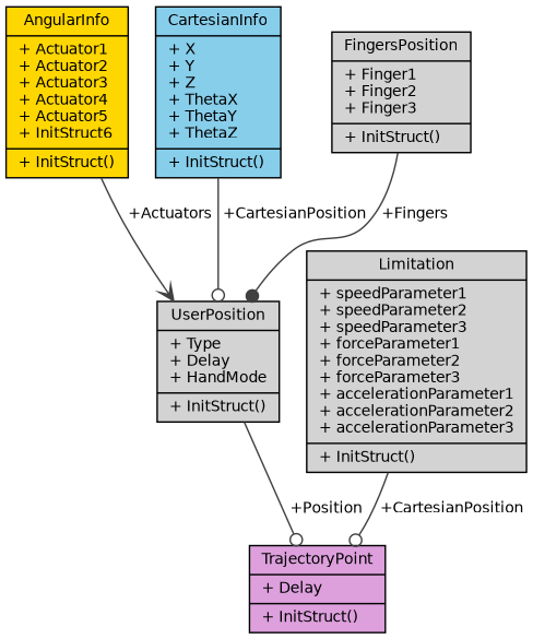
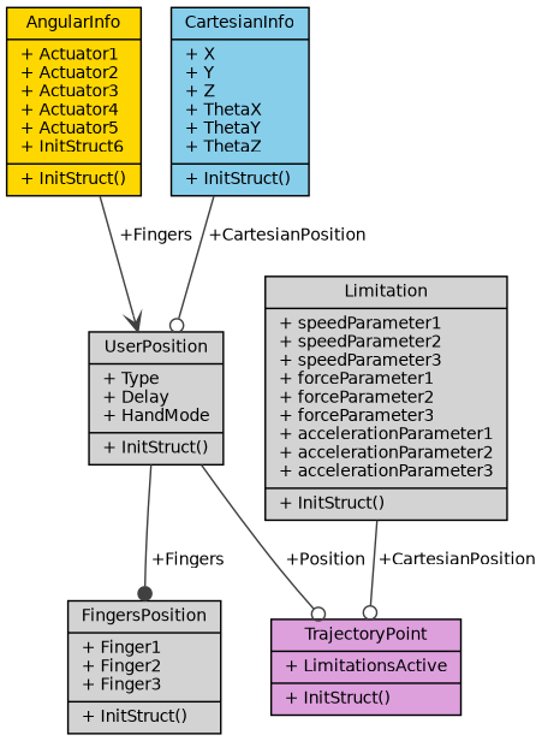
  digraph {
    node [color=black fillcolor=lightgrey fontname=Helvetica fontsize=10 shape=record style=filled]
    edge [arrowhead=odot color=grey25 fontname=Helvetica fontsize=10 labelfontname=Helvetica labelfontsize=10 style=solid]
-   n1 [fillcolor=plum fontcolor=black height=0.2 label="{TrajectoryPoint\n|+ Delay\l|+ InitStruct()\l}" width=0.4]
+   n1 [fillcolor=plum fontcolor=black height=0.2 label="{TrajectoryPoint\n|+ LimitationsActive\l|+ InitStruct()\l}" width=0.4]
    n2 [height=0.2 label="{UserPosition\n|+ Type\l+ Delay\l+ HandMode\l|+ InitStruct()\l}" width=0.4]
    n3 [fillcolor=gold height=0.2 label="{AngularInfo\n|+ Actuator1\l+ Actuator2\l+ Actuator3\l+ Actuator4\l+ Actuator5\l+ InitStruct6\l|+ InitStruct()\l}" width=0.4]
    n4 [fillcolor=skyblue height=0.2 label="{CartesianInfo\n|+ X\l+ Y\l+ Z\l+ ThetaX\l+ ThetaY\l+ ThetaZ\l|+ InitStruct()\l}" width=0.4]
    n5 [height=0.2 label="{FingersPosition\n|+ Finger1\l+ Finger2\l+ Finger3\l|+ InitStruct()\l}" width=0.4]
    n6 [height=0.2 label="{Limitation\n|+ speedParameter1\l+ speedParameter2\l+ speedParameter3\l+ forceParameter1\l+ forceParameter2\l+ forceParameter3\l+ accelerationParameter1\l+ accelerationParameter2\l+ accelerationParameter3\l|+ InitStruct()\l}" width=0.4]
    n2 -> n1 [label=" +Position"]
-   n3 -> n2 [arrowhead=vee label=" +Actuators"]
+   n3 -> n2 [arrowhead=vee label=" +Fingers"]
    n4 -> n2 [label=" +CartesianPosition"]
-   n5 -> n2 [arrowhead=dot label=" +Fingers"]
+   n2 -> n5 [arrowhead=dot label=" +Fingers"]
    n6 -> n1 [label=" +CartesianPosition"]
  }
